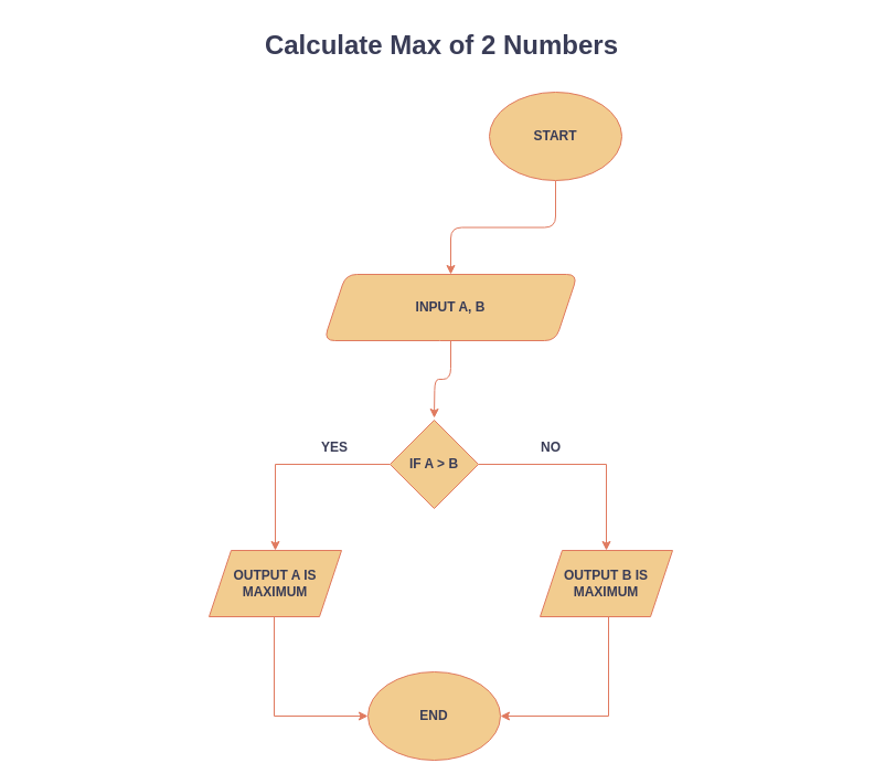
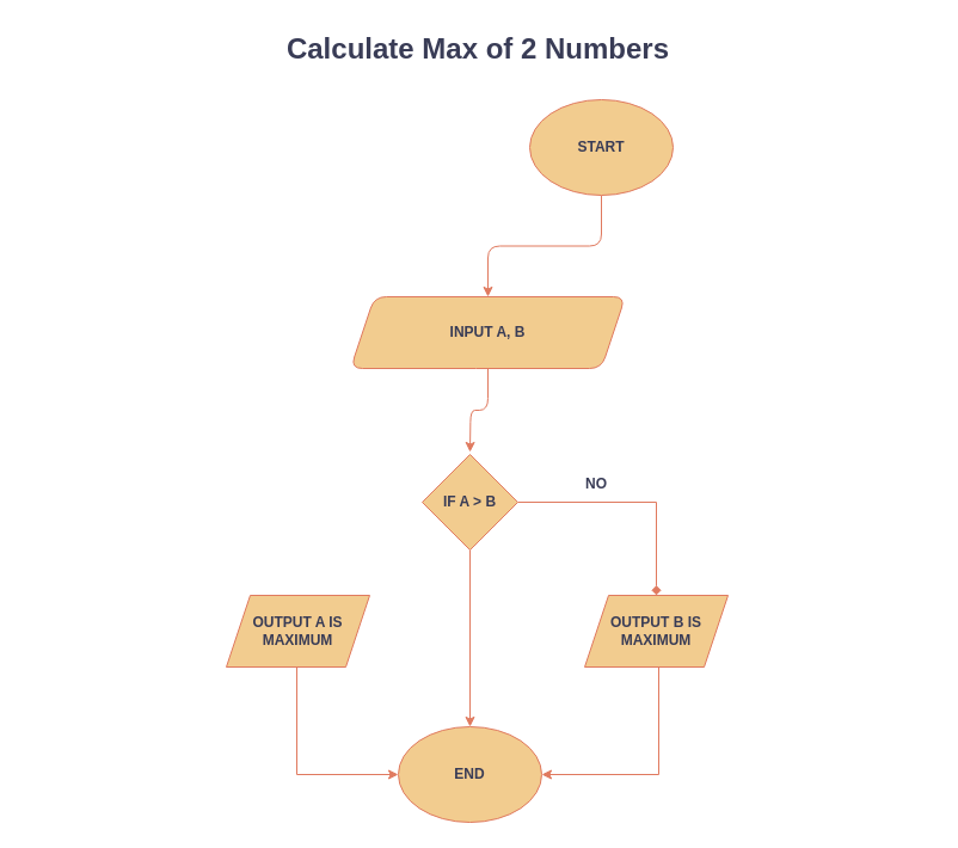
  <mxCell id="0" />
  <mxCell id="1" parent="0" />
  <mxCell id="2" value="" style="edgeStyle=orthogonalEdgeStyle;rounded=1;orthogonalLoop=1;jettySize=auto;html=1;labelBackgroundColor=none;strokeColor=#E07A5F;fontColor=default;align=center;fontStyle=1" edge="1" parent="1" source="3" target="5"><mxGeometry relative="1" as="geometry" /></mxCell>
  <mxCell id="3" value="START" style="ellipse;whiteSpace=wrap;html=1;rounded=1;labelBackgroundColor=none;fillColor=#F2CC8F;strokeColor=#E07A5F;fontColor=#393C56;align=center;fontStyle=1" vertex="1" parent="1"><mxGeometry x="443" y="83" width="120" height="80" as="geometry" /></mxCell>
  <mxCell id="4" value="" style="edgeStyle=orthogonalEdgeStyle;rounded=1;orthogonalLoop=1;jettySize=auto;html=1;labelBackgroundColor=none;strokeColor=#E07A5F;fontColor=default;align=center;fontStyle=1" edge="1" parent="1" source="5"><mxGeometry relative="1" as="geometry"><mxPoint x="393" y="378" as="targetPoint" /></mxGeometry></mxCell>
  <mxCell id="5" value="INPUT A, B" style="shape=parallelogram;perimeter=parallelogramPerimeter;whiteSpace=wrap;html=1;fixedSize=1;rounded=1;labelBackgroundColor=none;fillColor=#F2CC8F;strokeColor=#E07A5F;fontColor=#393C56;align=center;fontStyle=1" vertex="1" parent="1"><mxGeometry x="293" y="248" width="230" height="60" as="geometry" /></mxCell>
  <mxCell id="6" value="END" style="ellipse;whiteSpace=wrap;html=1;rounded=1;labelBackgroundColor=none;fillColor=#F2CC8F;strokeColor=#E07A5F;fontColor=#393C56;align=center;fontStyle=1" vertex="1" parent="1"><mxGeometry x="333" y="608" width="120" height="80" as="geometry" /></mxCell>
  <mxCell id="7" value="&lt;h1 style=&quot;margin-top: 0px;&quot;&gt;Calculate Max of 2 Numbers&lt;br&gt;&lt;/h1&gt;" style="text;html=1;whiteSpace=wrap;overflow=hidden;rounded=1;labelBackgroundColor=none;fontColor=#393C56;align=center;" vertex="1" parent="1"><mxGeometry x="20" y="20" width="760" height="50" as="geometry" /></mxCell>
- <mxCell id="8" value="" style="edgeStyle=orthogonalEdgeStyle;rounded=0;orthogonalLoop=1;jettySize=auto;html=1;strokeColor=#E07A5F;fontColor=#393C56;fillColor=#F2CC8F;align=center;fontStyle=1" edge="1" parent="1" source="10" target="12"><mxGeometry relative="1" as="geometry" /></mxCell>
- <mxCell id="9" value="" style="edgeStyle=orthogonalEdgeStyle;rounded=0;orthogonalLoop=1;jettySize=auto;html=1;strokeColor=#E07A5F;fontColor=#393C56;fillColor=#F2CC8F;align=center;fontStyle=1" edge="1" parent="1" source="10" target="14"><mxGeometry relative="1" as="geometry" /></mxCell>
+ <mxCell id="8" value="" style="edgeStyle=orthogonalEdgeStyle;rounded=0;orthogonalLoop=1;jettySize=auto;html=1;strokeColor=#E07A5F;fontColor=#393C56;fillColor=#F2CC8F;align=center;fontStyle=1;" edge="1" parent="1" source="10" target="6"><mxGeometry relative="1" as="geometry" /></mxCell>
+ <mxCell id="9" value="" style="edgeStyle=orthogonalEdgeStyle;rounded=0;orthogonalLoop=1;jettySize=auto;html=1;strokeColor=#E07A5F;fontColor=#393C56;fillColor=#F2CC8F;align=center;fontStyle=1;endArrow=diamond;" edge="1" parent="1" source="10" target="14"><mxGeometry relative="1" as="geometry" /></mxCell>
  <mxCell id="10" value="IF A &amp;gt; B" style="rhombus;whiteSpace=wrap;html=1;fillColor=#F2CC8F;strokeColor=#E07A5F;labelBackgroundColor=none;fontColor=#393C56;align=center;fontStyle=1" vertex="1" parent="1"><mxGeometry x="353" y="380" width="80" height="80" as="geometry" /></mxCell>
  <mxCell id="11" style="edgeStyle=orthogonalEdgeStyle;rounded=0;orthogonalLoop=1;jettySize=auto;html=1;strokeColor=#E07A5F;fontColor=#393C56;fillColor=#F2CC8F;align=center;fontStyle=1" edge="1" parent="1" target="6"><mxGeometry relative="1" as="geometry"><mxPoint x="248" y="558" as="sourcePoint" /><mxPoint x="342" y="648" as="targetPoint" /><Array as="points"><mxPoint x="248" y="648" /></Array></mxGeometry></mxCell>
  <mxCell id="12" value="OUTPUT A IS MAXIMUM" style="shape=parallelogram;perimeter=parallelogramPerimeter;whiteSpace=wrap;html=1;fixedSize=1;fillColor=#F2CC8F;strokeColor=#E07A5F;fontColor=#393C56;labelBackgroundColor=none;align=center;fontStyle=1" vertex="1" parent="1"><mxGeometry x="189" y="498" width="120" height="60" as="geometry" /></mxCell>
  <mxCell id="13" style="edgeStyle=orthogonalEdgeStyle;rounded=0;orthogonalLoop=1;jettySize=auto;html=1;strokeColor=#E07A5F;fontColor=#393C56;fillColor=#F2CC8F;align=center;fontStyle=1" edge="1" parent="1" target="6"><mxGeometry relative="1" as="geometry"><mxPoint x="551" y="558" as="sourcePoint" /><mxPoint x="465" y="648" as="targetPoint" /><Array as="points"><mxPoint x="551" y="648" /></Array></mxGeometry></mxCell>
  <mxCell id="14" value="OUTPUT B&lt;span style=&quot;background-color: initial;&quot;&gt;&amp;nbsp;IS MAXIMUM&lt;/span&gt;" style="shape=parallelogram;perimeter=parallelogramPerimeter;whiteSpace=wrap;html=1;fixedSize=1;fillColor=#F2CC8F;strokeColor=#E07A5F;fontColor=#393C56;labelBackgroundColor=none;align=center;fontStyle=1" vertex="1" parent="1"><mxGeometry x="489" y="498" width="120" height="60" as="geometry" /></mxCell>
- <mxCell id="15" value="YES" style="text;html=1;align=center;verticalAlign=middle;whiteSpace=wrap;rounded=0;fontColor=#393C56;fontStyle=1" vertex="1" parent="1"><mxGeometry x="273" y="390" width="60" height="30" as="geometry" /></mxCell>
  <mxCell id="16" value="NO" style="text;html=1;align=center;verticalAlign=middle;whiteSpace=wrap;rounded=0;fontColor=#393C56;fontStyle=1" vertex="1" parent="1"><mxGeometry x="469" y="390" width="60" height="30" as="geometry" /></mxCell>
